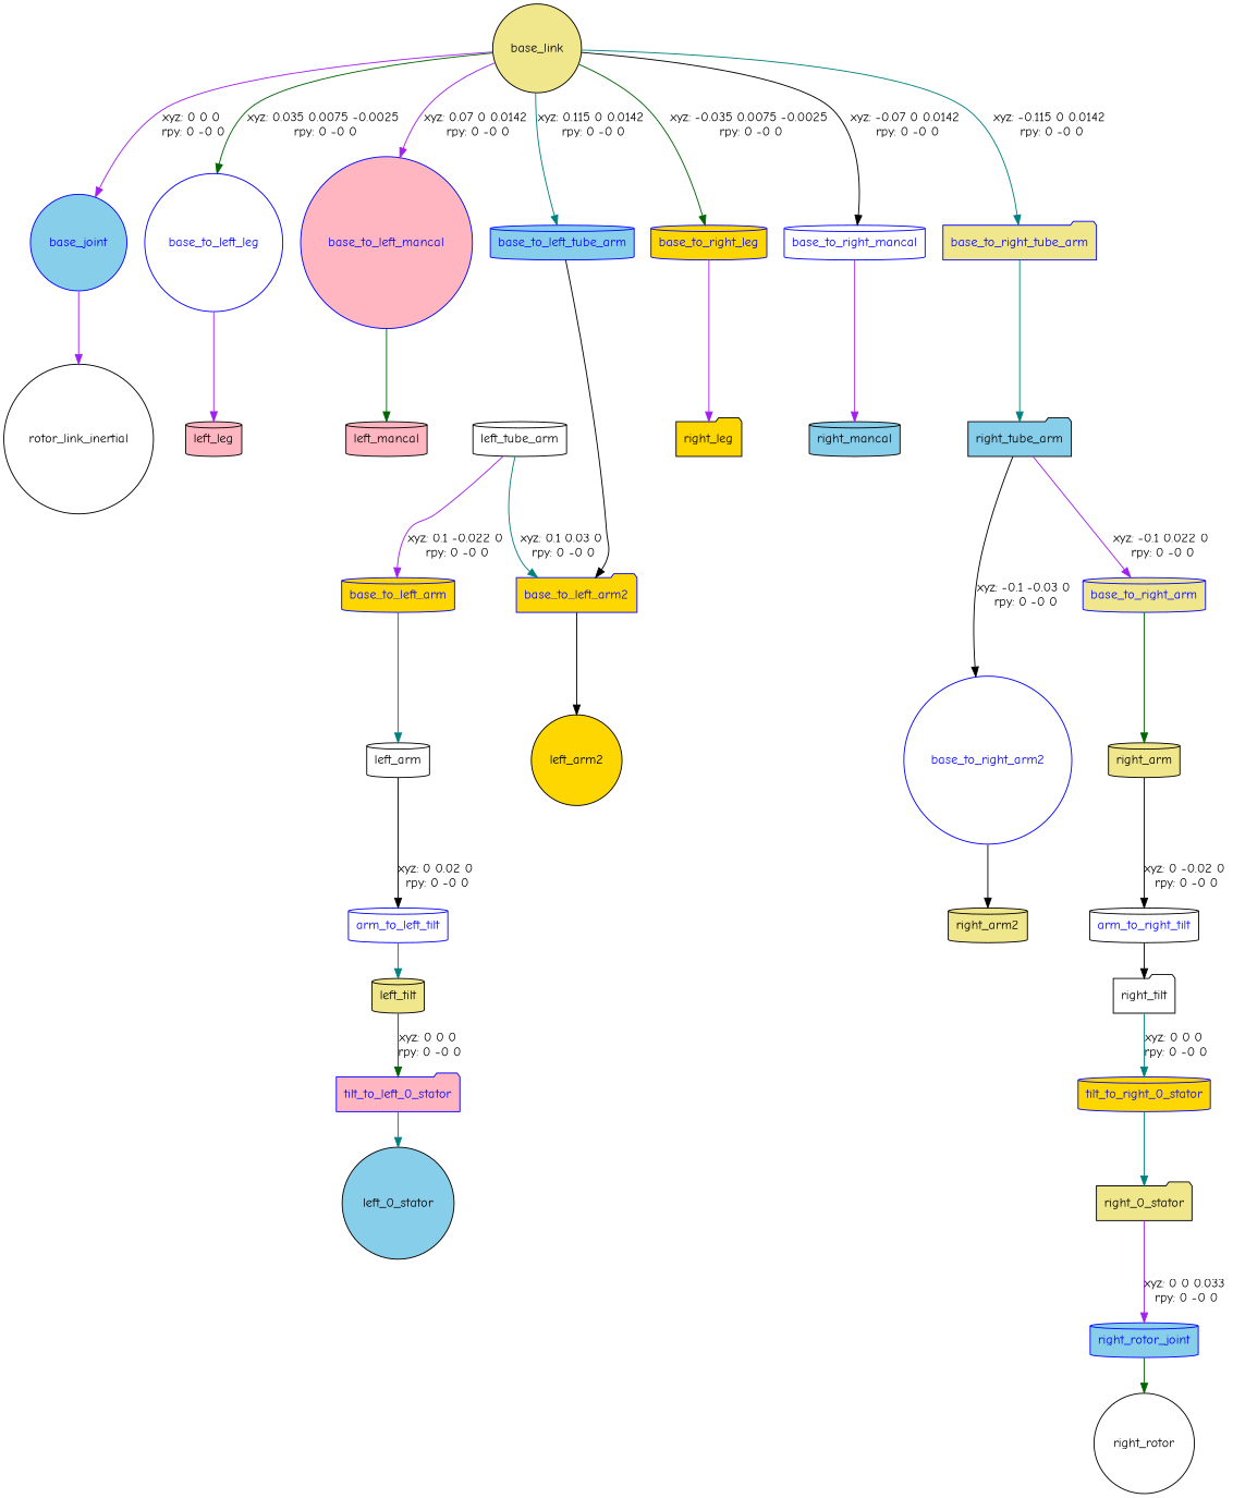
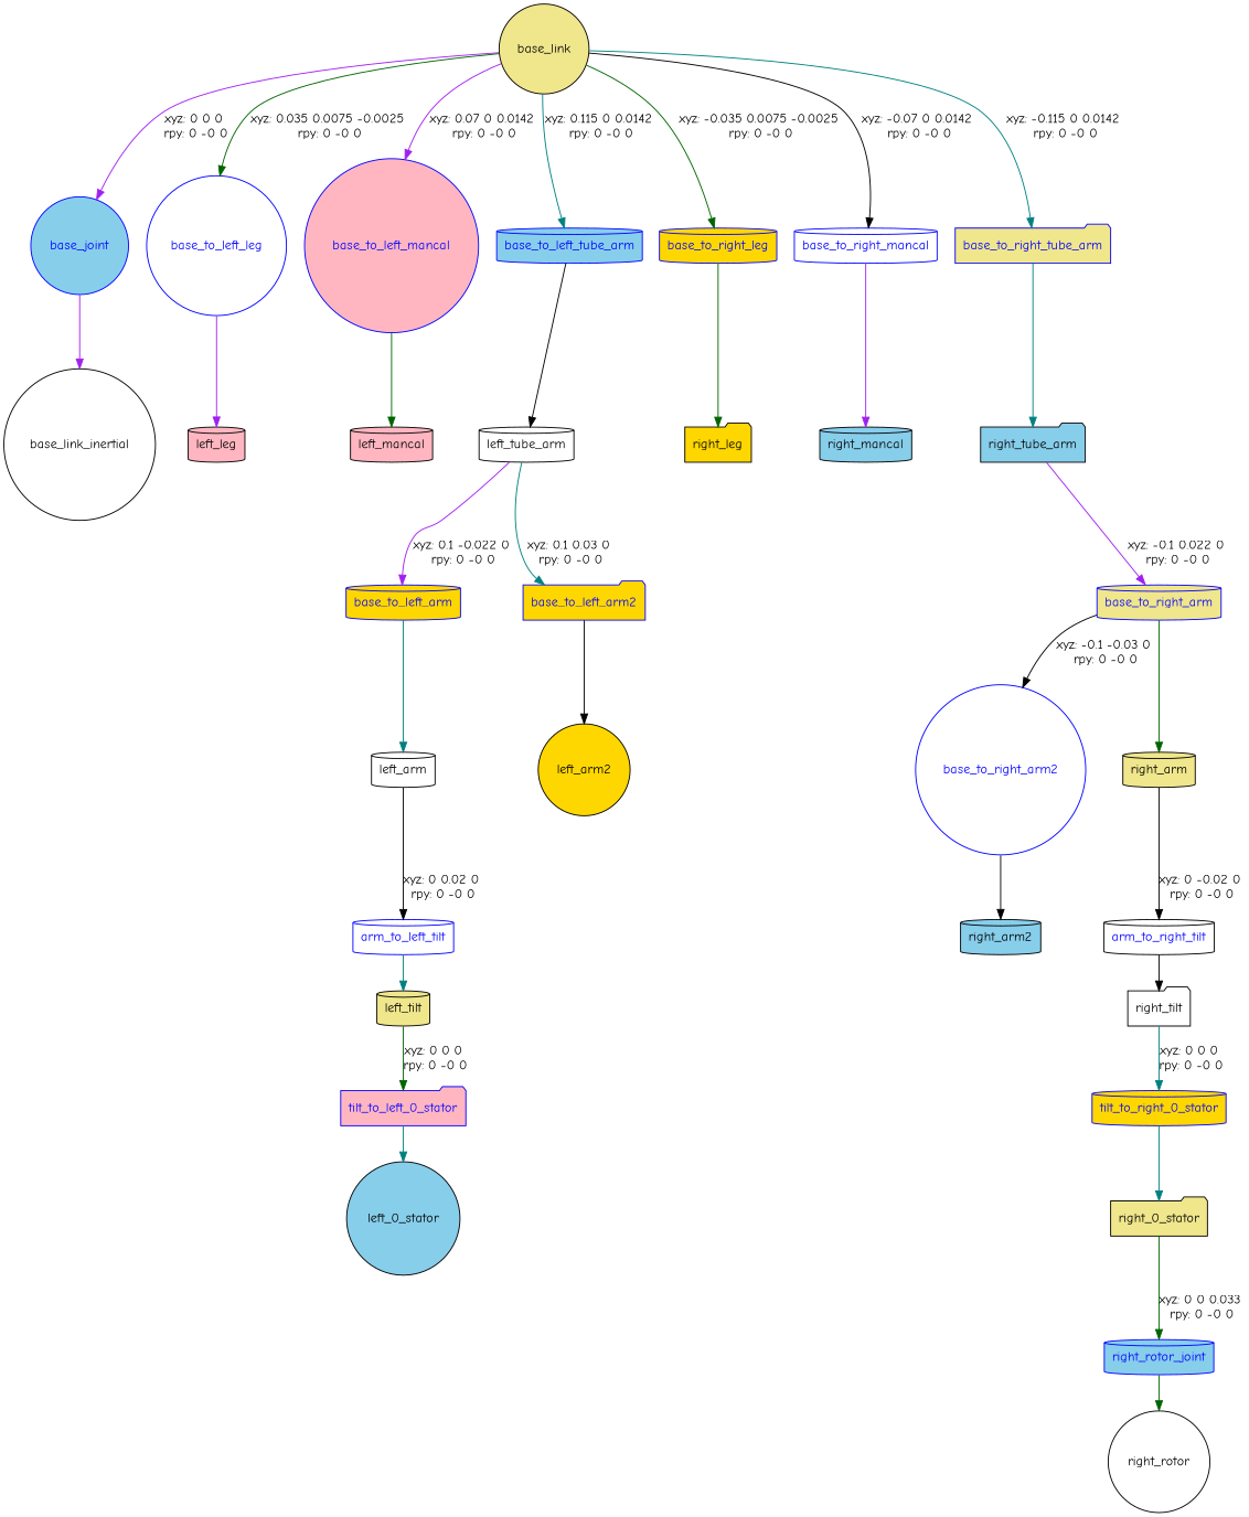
  digraph {
    fontname="Comic Neue"
    node [fillcolor=white fontname="Comic Neue" shape=cylinder style=filled]
    edge [color=teal fontname="Comic Neue"]
    n1 [fillcolor=khaki label=base_link shape=circle]
    base_joint [color=blue fillcolor=skyblue fontcolor=blue shape=circle]
    base_to_left_leg [color=blue fontcolor=blue shape=circle]
    base_to_left_mancal [color=blue fillcolor=lightpink fontcolor=blue shape=circle]
    base_to_left_tube_arm [color=blue fillcolor=skyblue fontcolor=blue]
    base_to_right_leg [color=blue fillcolor=gold fontcolor=blue]
    base_to_right_mancal [color=blue fontcolor=blue]
    base_to_right_tube_arm [color=blue fillcolor=khaki fontcolor=blue shape=folder]
-   n9 [label=rotor_link_inertial shape=circle]
+   n9 [label=base_link_inertial shape=circle]
    n10 [fillcolor=lightpink label=left_leg]
    n11 [fillcolor=lightpink label=left_mancal]
    n12 [label=left_tube_arm]
    n13 [fillcolor=gold label=right_leg shape=folder]
    n14 [fillcolor=skyblue label=right_mancal]
    n15 [fillcolor=skyblue label=right_tube_arm shape=folder]
    base_to_left_arm [color=blue fillcolor=gold fontcolor=blue]
    base_to_left_arm2 [color=blue fillcolor=gold fontcolor=blue shape=folder]
    n18 [label=left_arm]
    n19 [fillcolor=gold label=left_arm2 shape=circle]
    arm_to_left_tilt [color=blue fontcolor=blue]
    n21 [fillcolor=khaki label=left_tilt]
    tilt_to_left_0_stator [color=blue fillcolor=lightpink fontcolor=blue shape=folder]
    n23 [fillcolor=skyblue label=left_0_stator shape=circle]
    base_to_right_arm [color=blue fillcolor=khaki fontcolor=blue]
    base_to_right_arm2 [color=blue fontcolor=blue shape=circle]
    n26 [fillcolor=khaki label=right_arm]
-   n27 [fillcolor=khaki label=right_arm2]
+   n27 [fillcolor=skyblue label=right_arm2]
    arm_to_right_tilt [color=black fontcolor=blue]
    n29 [label=right_tilt shape=folder]
    tilt_to_right_0_stator [color=blue fillcolor=gold fontcolor=blue]
    n31 [fillcolor=khaki label=right_0_stator shape=folder]
    right_rotor_joint [color=blue fillcolor=skyblue fontcolor=blue]
    n33 [label=right_rotor shape=circle]
    n1 -> base_joint [color=purple label="xyz: 0 0 0 \nrpy: 0 -0 0"]
    n1 -> base_to_left_leg [color=darkgreen label="xyz: 0.035 0.0075 -0.0025 \nrpy: 0 -0 0"]
    n1 -> base_to_left_mancal [color=purple label="xyz: 0.07 0 0.0142 \nrpy: 0 -0 0"]
    n1 -> base_to_left_tube_arm [label="xyz: 0.115 0 0.0142 \nrpy: 0 -0 0"]
    n1 -> base_to_right_leg [color=darkgreen label="xyz: -0.035 0.0075 -0.0025 \nrpy: 0 -0 0"]
    n1 -> base_to_right_mancal [color=black label="xyz: -0.07 0 0.0142 \nrpy: 0 -0 0"]
    n1 -> base_to_right_tube_arm [label="xyz: -0.115 0 0.0142 \nrpy: 0 -0 0"]
    base_joint -> n9 [color=purple]
    base_to_left_leg -> n10 [color=purple]
    base_to_left_mancal -> n11 [color=darkgreen]
-   base_to_left_tube_arm -> base_to_left_arm2 [color=black]
-   base_to_right_leg -> n13 [color=purple]
+   base_to_left_tube_arm -> n12 [color=black]
+   base_to_right_leg -> n13 [color=darkgreen]
    base_to_right_mancal -> n14 [color=purple]
    base_to_right_tube_arm -> n15
    n12 -> base_to_left_arm [color=purple label="xyz: 0.1 -0.022 0 \nrpy: 0 -0 0"]
    n12 -> base_to_left_arm2 [label="xyz: 0.1 0.03 0 \nrpy: 0 -0 0"]
    n15 -> base_to_right_arm [color=purple label="xyz: -0.1 0.022 0 \nrpy: 0 -0 0"]
-   n15 -> base_to_right_arm2 [color=black label="xyz: -0.1 -0.03 0 \nrpy: 0 -0 0"]
+   base_to_right_arm -> base_to_right_arm2 [color=black label="xyz: -0.1 -0.03 0 \nrpy: 0 -0 0"]
    base_to_left_arm -> n18
    base_to_left_arm2 -> n19 [color=black]
    n18 -> arm_to_left_tilt [color=black label="xyz: 0 0.02 0 \nrpy: 0 -0 0"]
    arm_to_left_tilt -> n21
    n21 -> tilt_to_left_0_stator [color=darkgreen label="xyz: 0 0 0 \nrpy: 0 -0 0"]
    tilt_to_left_0_stator -> n23
    base_to_right_arm -> n26 [color=darkgreen]
    base_to_right_arm2 -> n27 [color=black]
    n26 -> arm_to_right_tilt [color=black label="xyz: 0 -0.02 0 \nrpy: 0 -0 0"]
    arm_to_right_tilt -> n29 [color=black]
    n29 -> tilt_to_right_0_stator [label="xyz: 0 0 0 \nrpy: 0 -0 0"]
    tilt_to_right_0_stator -> n31
-   n31 -> right_rotor_joint [color=purple label="xyz: 0 0 0.033 \nrpy: 0 -0 0"]
+   n31 -> right_rotor_joint [color=darkgreen label="xyz: 0 0 0.033 \nrpy: 0 -0 0"]
    right_rotor_joint -> n33 [color=darkgreen]
  }
